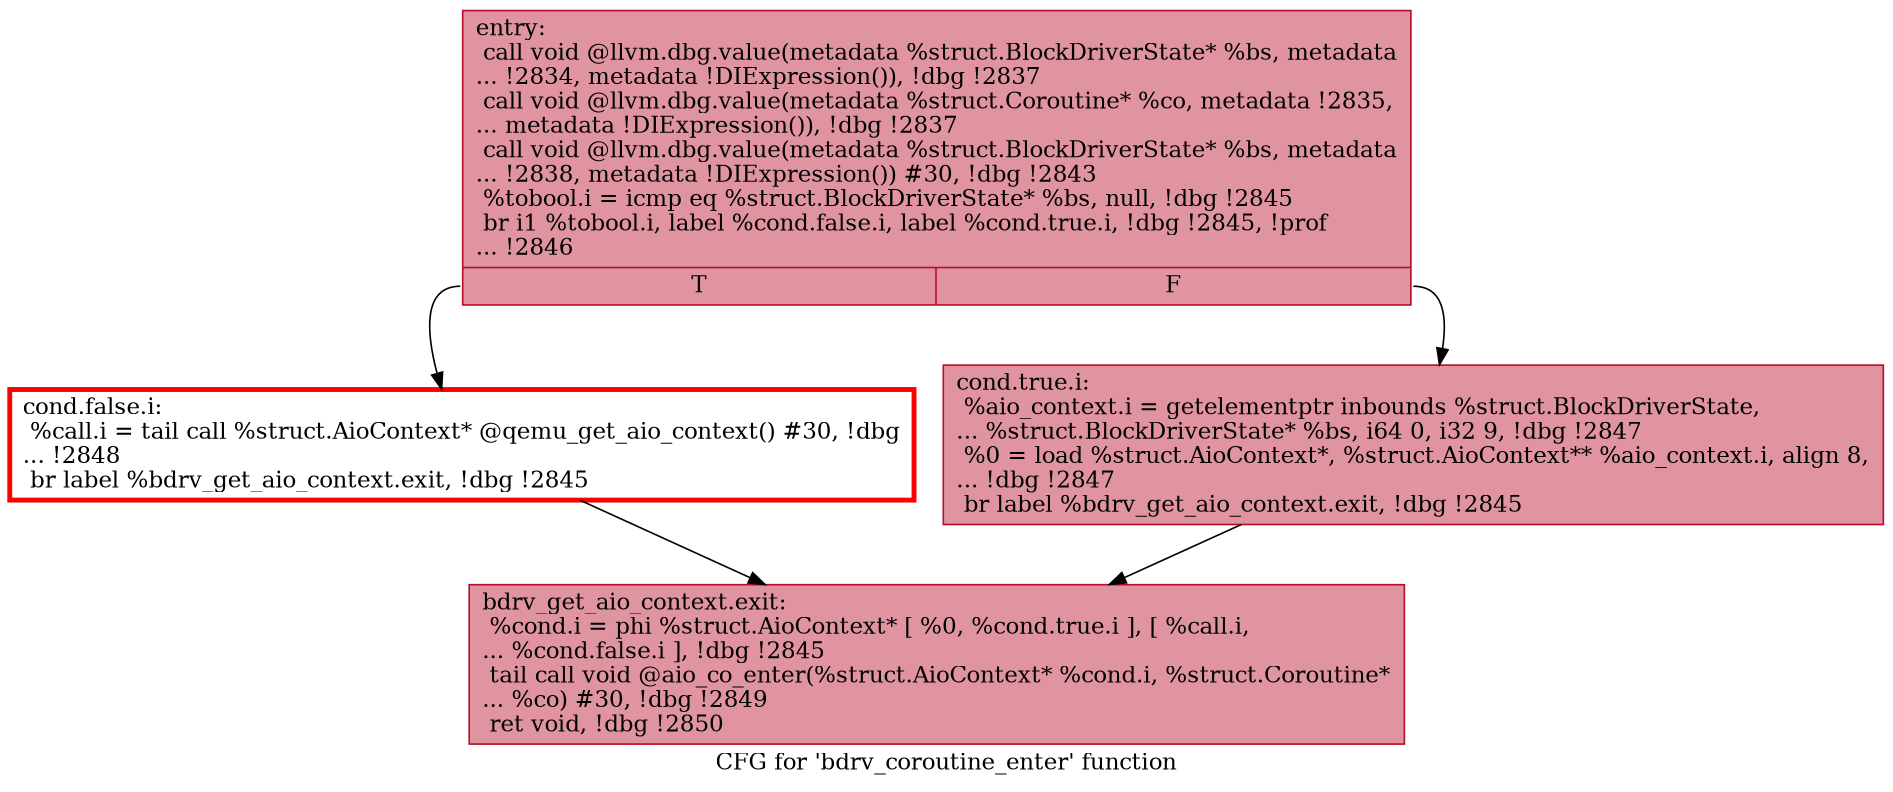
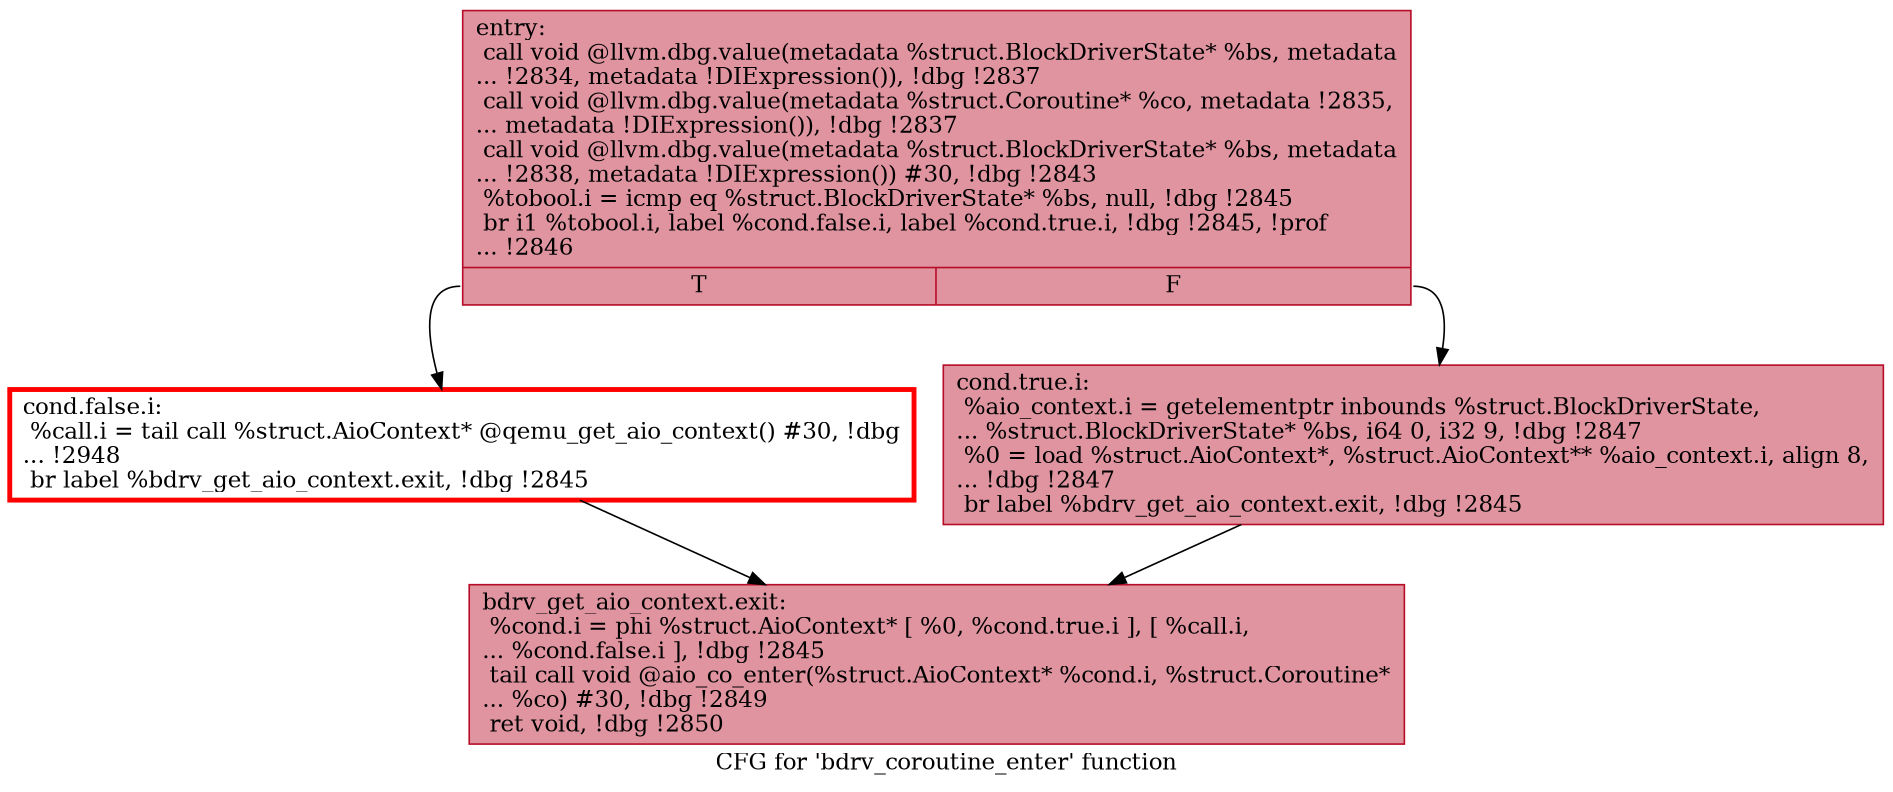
  digraph {
    label="CFG for 'bdrv_coroutine_enter' function"
    node [color="#b70d28ff" fillcolor="#b70d2870" shape=record style=filled]
    n1 [label="{entry:\l  call void @llvm.dbg.value(metadata %struct.BlockDriverState* %bs, metadata\l... !2834, metadata !DIExpression()), !dbg !2837\l  call void @llvm.dbg.value(metadata %struct.Coroutine* %co, metadata !2835,\l... metadata !DIExpression()), !dbg !2837\l  call void @llvm.dbg.value(metadata %struct.BlockDriverState* %bs, metadata\l... !2838, metadata !DIExpression()) #30, !dbg !2843\l  %tobool.i = icmp eq %struct.BlockDriverState* %bs, null, !dbg !2845\l  br i1 %tobool.i, label %cond.false.i, label %cond.true.i, !dbg !2845, !prof\l... !2846\l|{<s0>T|<s1>F}}"]
-   n2 [color=red label="{cond.false.i:                                     \l  %call.i = tail call %struct.AioContext* @qemu_get_aio_context() #30, !dbg\l... !2848\l  br label %bdrv_get_aio_context.exit, !dbg !2845\l}" penwidth=3.0 fillcolor="" style=""]
+   n2 [color=red label="{cond.false.i:                                     \l  %call.i = tail call %struct.AioContext* @qemu_get_aio_context() #30, !dbg\l... !2948\l  br label %bdrv_get_aio_context.exit, !dbg !2845\l}" penwidth=3.0 fillcolor="" style=""]
    n3 [label="{cond.true.i:                                      \l  %aio_context.i = getelementptr inbounds %struct.BlockDriverState,\l... %struct.BlockDriverState* %bs, i64 0, i32 9, !dbg !2847\l  %0 = load %struct.AioContext*, %struct.AioContext** %aio_context.i, align 8,\l... !dbg !2847\l  br label %bdrv_get_aio_context.exit, !dbg !2845\l}"]
    n4 [label="{bdrv_get_aio_context.exit:                        \l  %cond.i = phi %struct.AioContext* [ %0, %cond.true.i ], [ %call.i,\l... %cond.false.i ], !dbg !2845\l  tail call void @aio_co_enter(%struct.AioContext* %cond.i, %struct.Coroutine*\l... %co) #30, !dbg !2849\l  ret void, !dbg !2850\l}"]
    n1 -> n2 [tailport=s0]
    n1 -> n3 [tailport=s1]
    n2 -> n4
    n3 -> n4
  }
